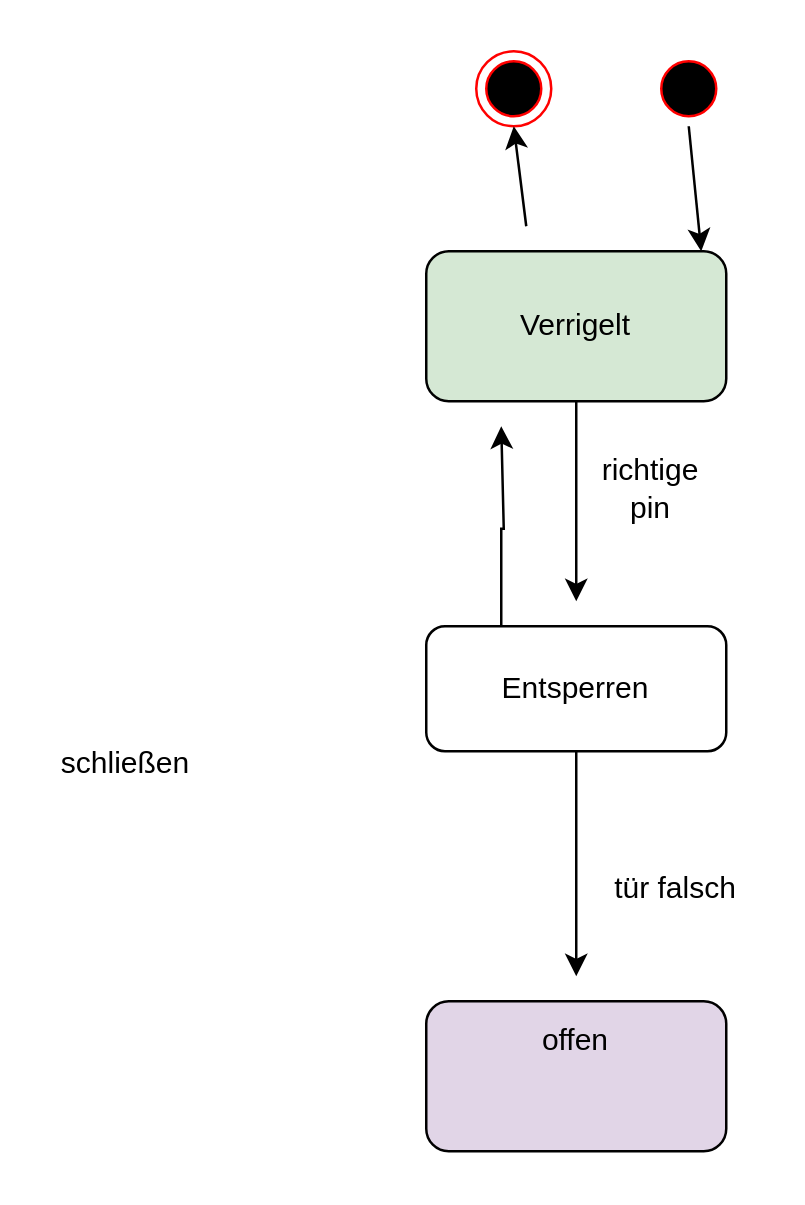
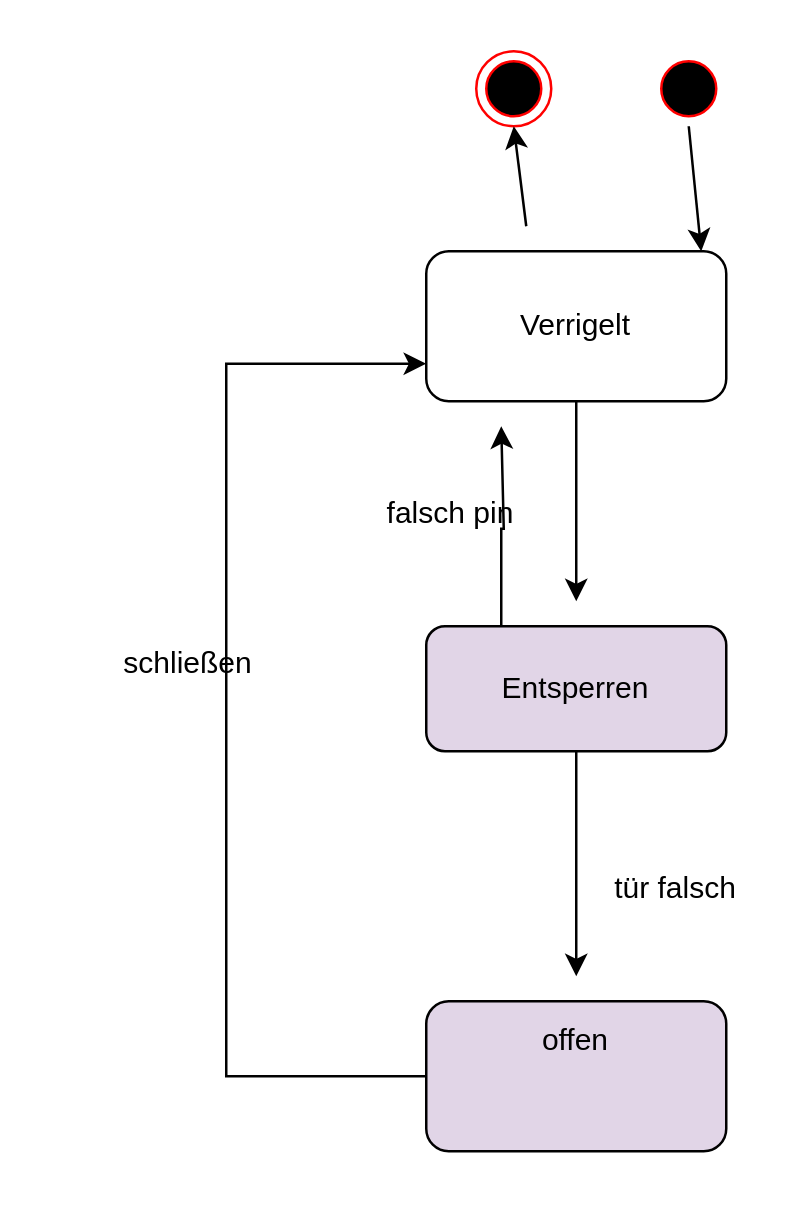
  <mxCell id="0" />
  <mxCell id="1" parent="0" />
  <mxCell id="2" value="" style="ellipse;html=1;shape=startState;fillColor=#000000;strokeColor=#ff0000;" vertex="1" parent="1"><mxGeometry x="260" y="20" width="30" height="30" as="geometry" /></mxCell>
  <mxCell id="3" value="" style="ellipse;html=1;shape=endState;fillColor=#000000;strokeColor=#ff0000;" vertex="1" parent="1"><mxGeometry x="190" y="20" width="30" height="30" as="geometry" /></mxCell>
  <mxCell id="4" style="edgeStyle=orthogonalEdgeStyle;rounded=0;orthogonalLoop=1;jettySize=auto;html=1;" edge="1" parent="1" source="5"><mxGeometry relative="1" as="geometry"><mxPoint x="230" y="240" as="targetPoint" /></mxGeometry></mxCell>
- <mxCell id="5" value="Verrigelt" style="rounded=1;whiteSpace=wrap;html=1;fillColor=#d5e8d4;" vertex="1" parent="1"><mxGeometry x="170" y="100" width="120" height="60" as="geometry" /></mxCell>
+ <mxCell id="5" value="Verrigelt" style="rounded=1;whiteSpace=wrap;html=1;" vertex="1" parent="1"><mxGeometry x="170" y="100" width="120" height="60" as="geometry" /></mxCell>
  <mxCell id="6" value="" style="endArrow=classic;html=1;rounded=0;exitX=0.5;exitY=1;exitDx=0;exitDy=0;" edge="1" parent="1" source="2"><mxGeometry width="50" height="50" relative="1" as="geometry"><mxPoint x="310" y="350" as="sourcePoint" /><mxPoint x="280" y="100" as="targetPoint" /></mxGeometry></mxCell>
  <mxCell id="7" value="" style="endArrow=classic;html=1;rounded=0;entryX=0.5;entryY=1;entryDx=0;entryDy=0;" edge="1" parent="1" target="3"><mxGeometry width="50" height="50" relative="1" as="geometry"><mxPoint x="210" y="90" as="sourcePoint" /><mxPoint x="360" y="300" as="targetPoint" /></mxGeometry></mxCell>
  <mxCell id="8" style="edgeStyle=orthogonalEdgeStyle;rounded=0;orthogonalLoop=1;jettySize=auto;html=1;" edge="1" parent="1" source="10"><mxGeometry relative="1" as="geometry"><mxPoint x="230" y="390" as="targetPoint" /></mxGeometry></mxCell>
  <mxCell id="9" style="edgeStyle=orthogonalEdgeStyle;rounded=0;orthogonalLoop=1;jettySize=auto;html=1;" edge="1" parent="1" source="10"><mxGeometry relative="1" as="geometry"><mxPoint x="200" y="170" as="targetPoint" /><Array as="points"><mxPoint x="200" y="211" /><mxPoint x="201" y="211" /></Array></mxGeometry></mxCell>
- <mxCell id="10" value="Entsperren" style="rounded=1;whiteSpace=wrap;html=1;" vertex="1" parent="1"><mxGeometry x="170" y="250" width="120" height="50" as="geometry" /></mxCell>
+ <mxCell id="10" value="Entsperren" style="rounded=1;whiteSpace=wrap;html=1;fillColor=#e1d5e7;" vertex="1" parent="1"><mxGeometry x="170" y="250" width="120" height="50" as="geometry" /></mxCell>
+ <mxCell id="11" style="edgeStyle=orthogonalEdgeStyle;rounded=0;orthogonalLoop=1;jettySize=auto;html=1;entryX=0;entryY=0.75;entryDx=0;entryDy=0;" edge="1" parent="1" source="12" target="5"><mxGeometry relative="1" as="geometry"><Array as="points"><mxPoint x="90" y="430" /><mxPoint x="90" y="145" /></Array></mxGeometry></mxCell>
  <mxCell id="12" value="offen&lt;div&gt;&lt;br&gt;&lt;/div&gt;&lt;div&gt;&amp;nbsp;&lt;/div&gt;" style="rounded=1;whiteSpace=wrap;html=1;fillColor=#e1d5e7;" vertex="1" parent="1"><mxGeometry x="170" y="400" width="120" height="60" as="geometry" /></mxCell>
- <mxCell id="13" value="richtige pin" style="text;html=1;align=center;verticalAlign=middle;whiteSpace=wrap;rounded=0;" vertex="1" parent="1"><mxGeometry x="230" y="180" width="60" height="30" as="geometry" /></mxCell>
+ <mxCell id="14" value="falsch pin" style="text;html=1;align=center;verticalAlign=middle;whiteSpace=wrap;rounded=0;" vertex="1" parent="1"><mxGeometry x="150" y="190" width="60" height="30" as="geometry" /></mxCell>
  <mxCell id="15" value="tür falsch" style="text;html=1;align=center;verticalAlign=middle;whiteSpace=wrap;rounded=0;" vertex="1" parent="1"><mxGeometry x="240" y="340" width="60" height="30" as="geometry" /></mxCell>
- <mxCell id="16" value="schließen" style="text;html=1;align=center;verticalAlign=middle;whiteSpace=wrap;rounded=0;" vertex="1" parent="1"><mxGeometry x="20" y="290" width="60" height="30" as="geometry" /></mxCell>
+ <mxCell id="16" value="schließen" style="text;html=1;align=center;verticalAlign=middle;whiteSpace=wrap;rounded=0;" vertex="1" parent="1"><mxGeometry x="45" y="250" width="60" height="30" as="geometry" /></mxCell>
